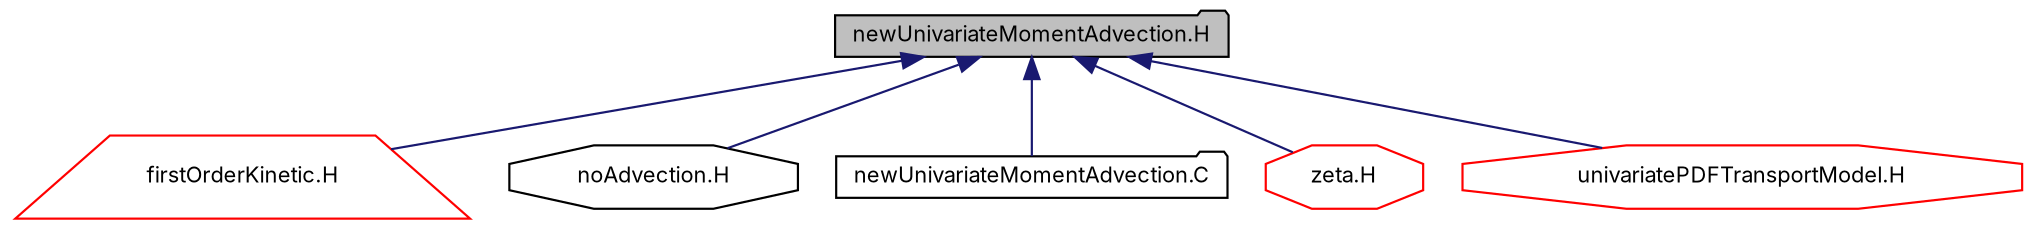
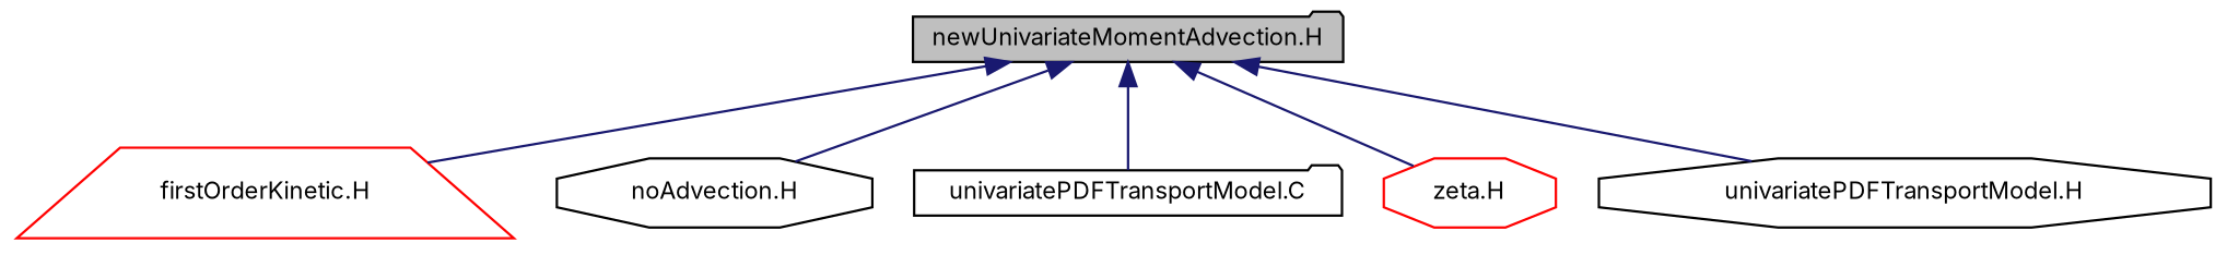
  digraph {
    fontname=Inter
    node [color=black fontname=Inter fontsize=10 shape=octagon]
    edge [color=midnightblue dir=back fontname=Inter fontsize=10 labelfontname=Helvetica labelfontsize=10 style=solid]
    n1 [fillcolor=grey75 fontcolor=black height=0.2 label="newUnivariateMomentAdvection.H" shape=folder style=filled width=0.4]
    n2 [color=red height=0.2 label="firstOrderKinetic.H" shape=trapezium width=0.4]
    n3 [height=0.2 label="noAdvection.H" width=0.4]
-   n4 [height=0.2 label="newUnivariateMomentAdvection.C" shape=folder width=0.4]
+   n4 [height=0.2 label="univariatePDFTransportModel.C" shape=folder width=0.4]
    n5 [color=red height=0.2 label="zeta.H" width=0.4]
-   n6 [color=red height=0.2 label="univariatePDFTransportModel.H" width=0.4]
+   n6 [height=0.2 label="univariatePDFTransportModel.H" width=0.4]
    n1 -> n2
    n1 -> n3
    n1 -> n4
    n1 -> n5
    n1 -> n6
  }
